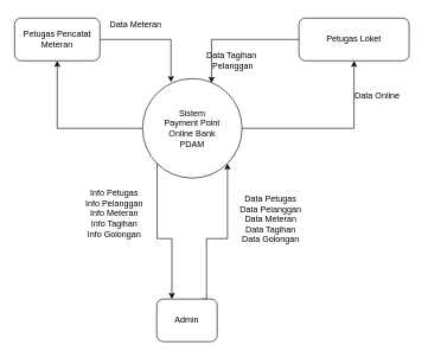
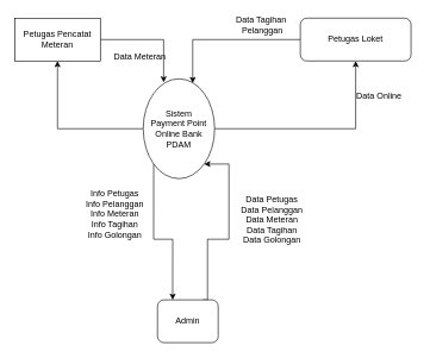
  <mxCell id="0" />
  <mxCell id="1" parent="0" />
  <mxCell id="2" style="edgeStyle=orthogonalEdgeStyle;rounded=0;orthogonalLoop=1;jettySize=auto;html=1;exitX=0;exitY=0.5;exitDx=0;exitDy=0;entryX=0.5;entryY=1;entryDx=0;entryDy=0;" parent="1" source="5" target="9" edge="1"><mxGeometry relative="1" as="geometry" /></mxCell>
  <mxCell id="3" style="edgeStyle=orthogonalEdgeStyle;rounded=0;orthogonalLoop=1;jettySize=auto;html=1;exitX=1;exitY=0.5;exitDx=0;exitDy=0;entryX=0.5;entryY=1;entryDx=0;entryDy=0;" parent="1" source="5" target="7" edge="1"><mxGeometry relative="1" as="geometry" /></mxCell>
  <mxCell id="4" style="edgeStyle=orthogonalEdgeStyle;rounded=0;orthogonalLoop=1;jettySize=auto;html=1;exitX=0;exitY=1;exitDx=0;exitDy=0;entryX=0.25;entryY=0;entryDx=0;entryDy=0;" edge="1" parent="1" source="5" target="11"><mxGeometry relative="1" as="geometry" /></mxCell>
- <mxCell id="5" value="Sistem&lt;br&gt;&lt;div&gt;Payment Point &lt;br&gt;&lt;/div&gt;&lt;div&gt;Online Bank&lt;/div&gt;&lt;div&gt;PDAM&lt;br&gt;&lt;/div&gt;" style="ellipse;whiteSpace=wrap;html=1;aspect=fixed;" parent="1" vertex="1"><mxGeometry x="200" y="110" width="140" height="140" as="geometry" /></mxCell>
+ <mxCell id="5" value="Sistem&lt;br&gt;&lt;div&gt;Payment Point &lt;br&gt;&lt;/div&gt;&lt;div&gt;Online Bank&lt;/div&gt;&lt;div&gt;PDAM&lt;br&gt;&lt;/div&gt;" style="ellipse;whiteSpace=wrap;html=1;aspect=fixed;" parent="1" vertex="1"><mxGeometry x="200" y="110" width="100" height="140" as="geometry" /></mxCell>
  <mxCell id="6" style="edgeStyle=orthogonalEdgeStyle;rounded=0;orthogonalLoop=1;jettySize=auto;html=1;exitX=0;exitY=0.5;exitDx=0;exitDy=0;entryX=0.693;entryY=0.043;entryDx=0;entryDy=0;entryPerimeter=0;" parent="1" source="7" target="5" edge="1"><mxGeometry relative="1" as="geometry" /></mxCell>
  <mxCell id="7" value="Petugas Loket" style="rounded=1;whiteSpace=wrap;html=1;" parent="1" vertex="1"><mxGeometry x="420" y="25" width="155" height="60" as="geometry" /></mxCell>
  <mxCell id="8" style="edgeStyle=orthogonalEdgeStyle;rounded=0;orthogonalLoop=1;jettySize=auto;html=1;exitX=1;exitY=0.5;exitDx=0;exitDy=0;entryX=0.286;entryY=0.036;entryDx=0;entryDy=0;entryPerimeter=0;" parent="1" source="9" target="5" edge="1"><mxGeometry relative="1" as="geometry" /></mxCell>
- <mxCell id="9" value="Petugas Pencatat&lt;br&gt;Meteran" style="rounded=1;whiteSpace=wrap;html=1;" parent="1" vertex="1"><mxGeometry x="20" y="25" width="120" height="60" as="geometry" /></mxCell>
+ <mxCell id="9" value="Petugas Pencatat&lt;br&gt;Meteran" style="whiteSpace=wrap;html=1;rounded=0;" parent="1" vertex="1"><mxGeometry x="20" y="25" width="120" height="60" as="geometry" /></mxCell>
  <mxCell id="10" style="edgeStyle=orthogonalEdgeStyle;rounded=0;orthogonalLoop=1;jettySize=auto;html=1;exitX=0.75;exitY=0;exitDx=0;exitDy=0;entryX=1;entryY=1;entryDx=0;entryDy=0;" edge="1" parent="1" source="11" target="5"><mxGeometry relative="1" as="geometry"><Array as="points"><mxPoint x="290" y="420" /><mxPoint x="290" y="335" /><mxPoint x="320" y="335" /></Array></mxGeometry></mxCell>
  <mxCell id="11" value="Admin" style="rounded=1;whiteSpace=wrap;html=1;" parent="1" vertex="1"><mxGeometry x="220" y="420" width="85" height="60" as="geometry" /></mxCell>
- <mxCell id="12" value="Data Meteran" style="text;html=1;align=center;verticalAlign=middle;resizable=0;points=[];autosize=1;strokeColor=none;fillColor=none;" parent="1" vertex="1"><mxGeometry x="145" y="25" width="90" height="20" as="geometry" /></mxCell>
+ <mxCell id="12" value="Data Meteran" style="text;html=1;align=center;verticalAlign=middle;resizable=0;points=[];autosize=1;strokeColor=none;fillColor=none;" parent="1" vertex="1"><mxGeometry x="150" y="70" width="90" height="20" as="geometry" /></mxCell>
  <mxCell id="13" value="Data Online" style="text;html=1;align=center;verticalAlign=middle;resizable=0;points=[];autosize=1;strokeColor=none;fillColor=none;" parent="1" vertex="1"><mxGeometry x="480" y="125" width="100" height="20" as="geometry" /></mxCell>
- <mxCell id="14" value="&lt;div&gt;Data Tagihan&lt;/div&gt;&lt;div&gt;&amp;nbsp;Pelanggan&lt;/div&gt;" style="text;html=1;align=center;verticalAlign=middle;resizable=0;points=[];autosize=1;strokeColor=none;fillColor=none;" parent="1" vertex="1"><mxGeometry x="280" y="70" width="90" height="30" as="geometry" /></mxCell>
+ <mxCell id="14" value="&lt;div&gt;Data Tagihan&lt;/div&gt;&lt;div&gt;&amp;nbsp;Pelanggan&lt;/div&gt;" style="text;html=1;align=center;verticalAlign=middle;resizable=0;points=[];autosize=1;strokeColor=none;fillColor=none;" parent="1" vertex="1"><mxGeometry x="320" y="20" width="90" height="30" as="geometry" /></mxCell>
  <mxCell id="15" value="&lt;div&gt;Data Petugas&lt;br&gt;&lt;/div&gt;&lt;div&gt;Data Pelanggan&lt;/div&gt;&lt;div&gt;Data Meteran&lt;br&gt;&lt;/div&gt;&lt;div&gt;Data Tagihan&lt;/div&gt;&lt;div&gt;Data Golongan&lt;/div&gt;&lt;div&gt;&lt;br&gt;&lt;/div&gt;" style="text;html=1;align=center;verticalAlign=middle;resizable=0;points=[];autosize=1;strokeColor=none;fillColor=none;" parent="1" vertex="1"><mxGeometry x="330" y="270" width="100" height="90" as="geometry" /></mxCell>
  <mxCell id="16" value="Info Petugas&lt;br&gt;&lt;div&gt;Info Pelanggan&lt;/div&gt;&lt;div&gt;Info Meteran&lt;/div&gt;&lt;div&gt;Info Tagihan&lt;/div&gt;&lt;div&gt;Info Golongan&lt;br&gt;&lt;/div&gt;" style="text;html=1;align=center;verticalAlign=middle;resizable=0;points=[];autosize=1;strokeColor=none;fillColor=none;" vertex="1" parent="1"><mxGeometry x="110" y="260" width="100" height="80" as="geometry" /></mxCell>
